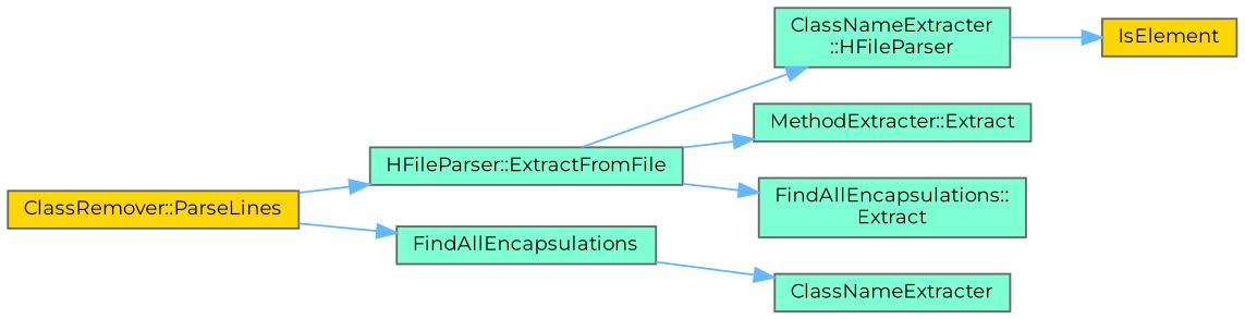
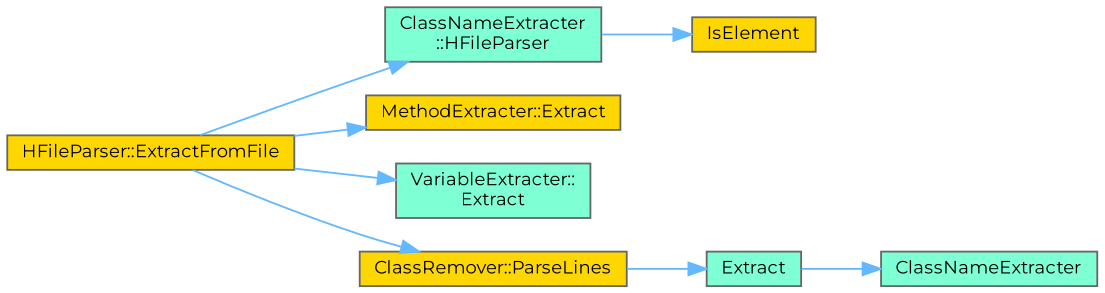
  digraph {
    fontname=Montserrat
    rankdir=LR
    node [color=grey40 fillcolor=aquamarine fontname=Montserrat fontsize=10 shape=box style=filled]
    edge [color=steelblue1 fontname=Montserrat fontsize=10 labelfontname=Helvetica labelfontsize=10 style=solid]
-   n1 [color=gray40 fontcolor=black height=0.2 label="HFileParser::ExtractFromFile" width=0.4]
+   n1 [color=gray40 fillcolor=gold fontcolor=black height=0.2 label="HFileParser::ExtractFromFile" width=0.4]
    n2 [height=0.2 label="ClassNameExtracter\l::HFileParser" width=0.4]
-   n3 [height=0.2 label="MethodExtracter::Extract" width=0.4]
-   n4 [height=0.2 label="FindAllEncapsulations::\lExtract" width=0.4]
+   n3 [fillcolor=gold height=0.2 label="MethodExtracter::Extract" width=0.4]
+   n4 [height=0.2 label="VariableExtracter::\lExtract" width=0.4]
    n5 [fillcolor=gold height=0.2 label="ClassRemover::ParseLines" width=0.4]
    n6 [fillcolor=gold height=0.2 label=IsElement width=0.4]
-   n7 [height=0.2 label=FindAllEncapsulations width=0.4]
+   n7 [height=0.2 label=Extract width=0.4]
    n8 [height=0.2 label=ClassNameExtracter width=0.4]
    n1 -> n2
    n1 -> n3
    n1 -> n4
-   n5 -> n1
+   n1 -> n5
    n2 -> n6
    n5 -> n7
    n7 -> n8
  }
